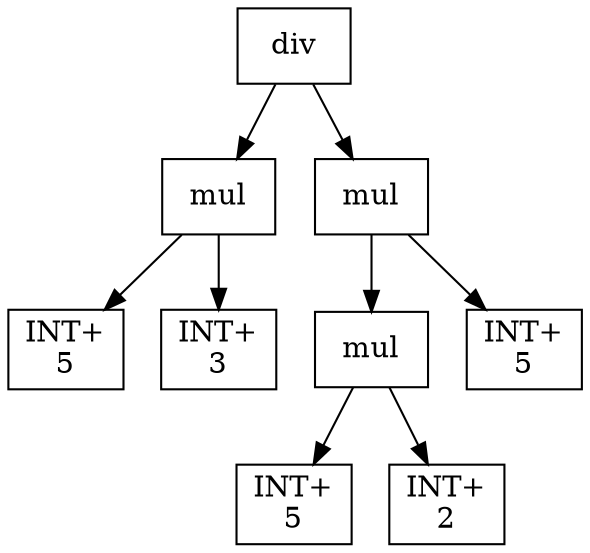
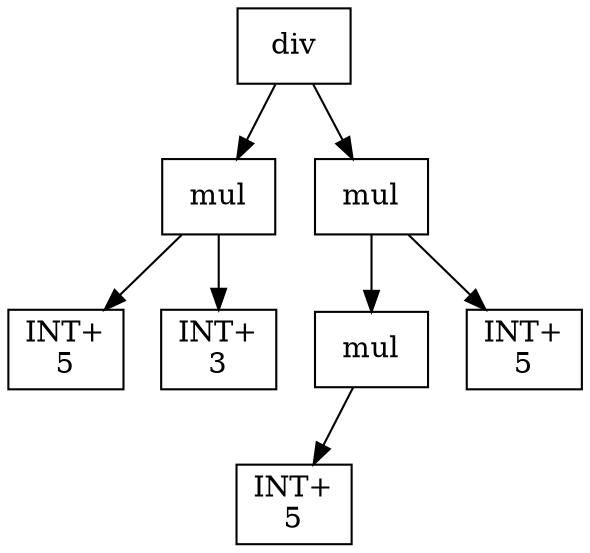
  digraph {
    node [shape=box]
    n1 [label=div]
    n2 [label=mul]
    n3 [label=mul]
    n4 [label="INT+\n5"]
    n5 [label="INT+\n3"]
    n6 [label=mul]
    n7 [label="INT+\n5"]
    n8 [label="INT+\n5"]
-   n9 [label="INT+\n2"]
    n1 -> n2
    n1 -> n3
    n2 -> n4
    n2 -> n5
    n3 -> n6
    n3 -> n7
    n6 -> n8
-   n6 -> n9
  }
